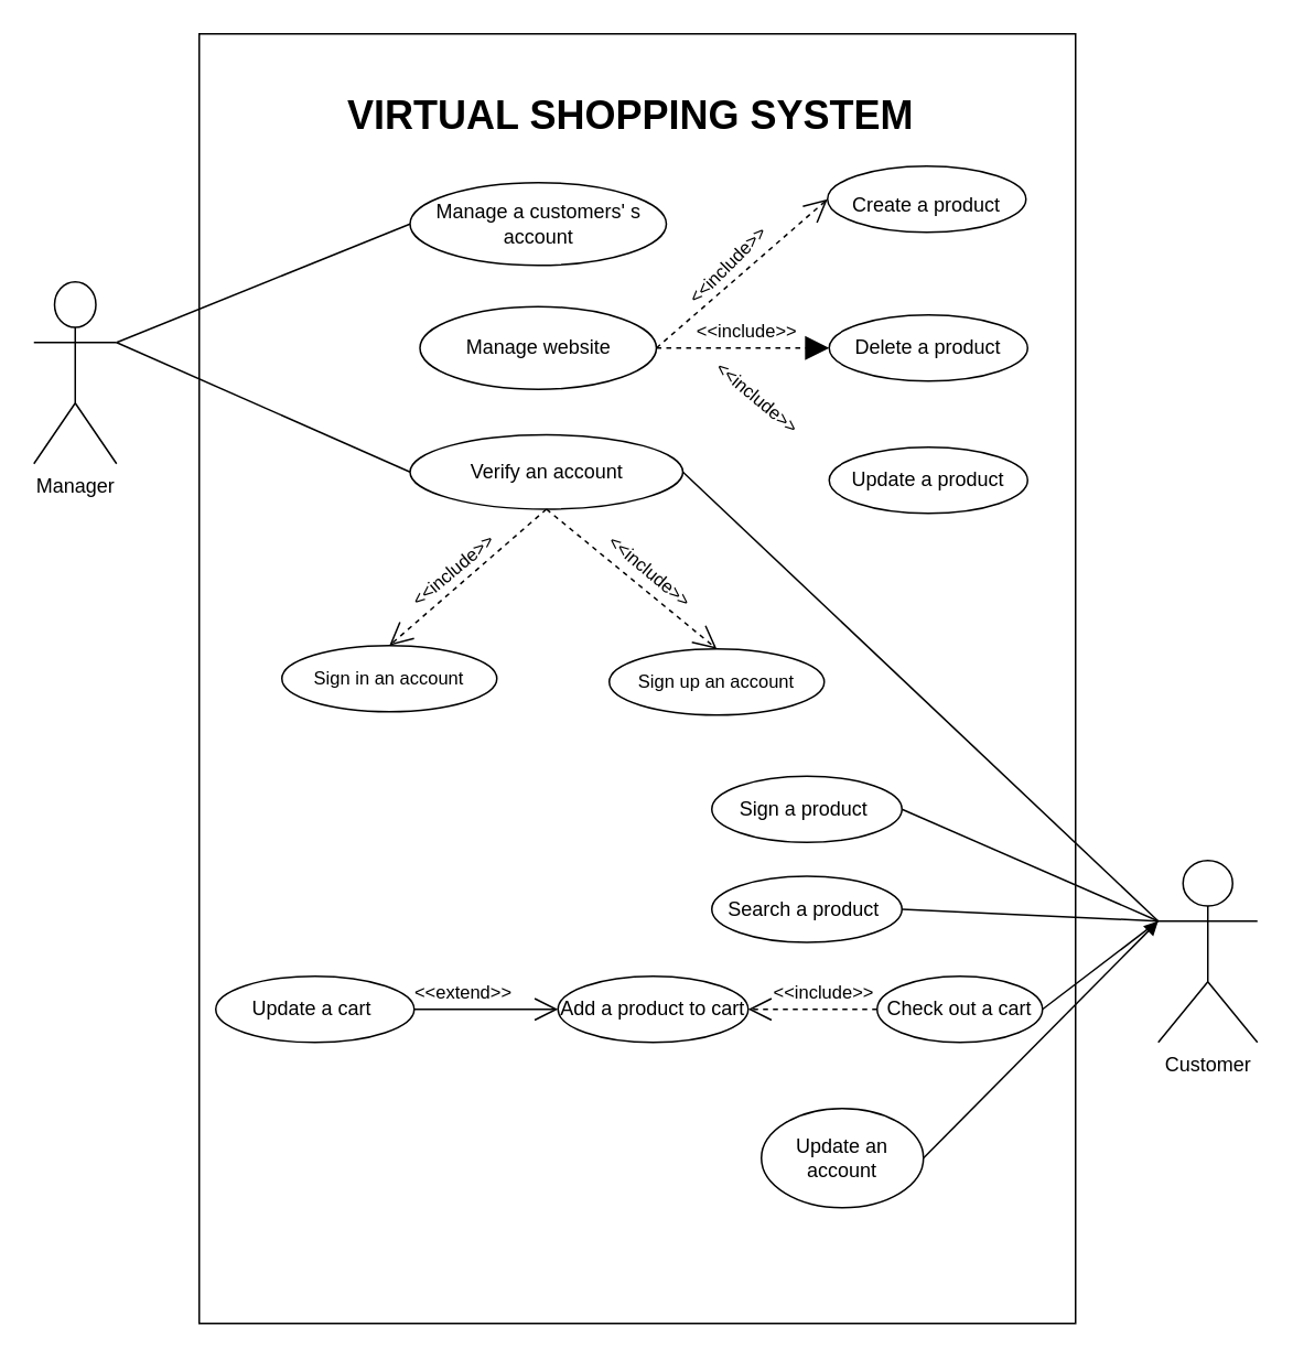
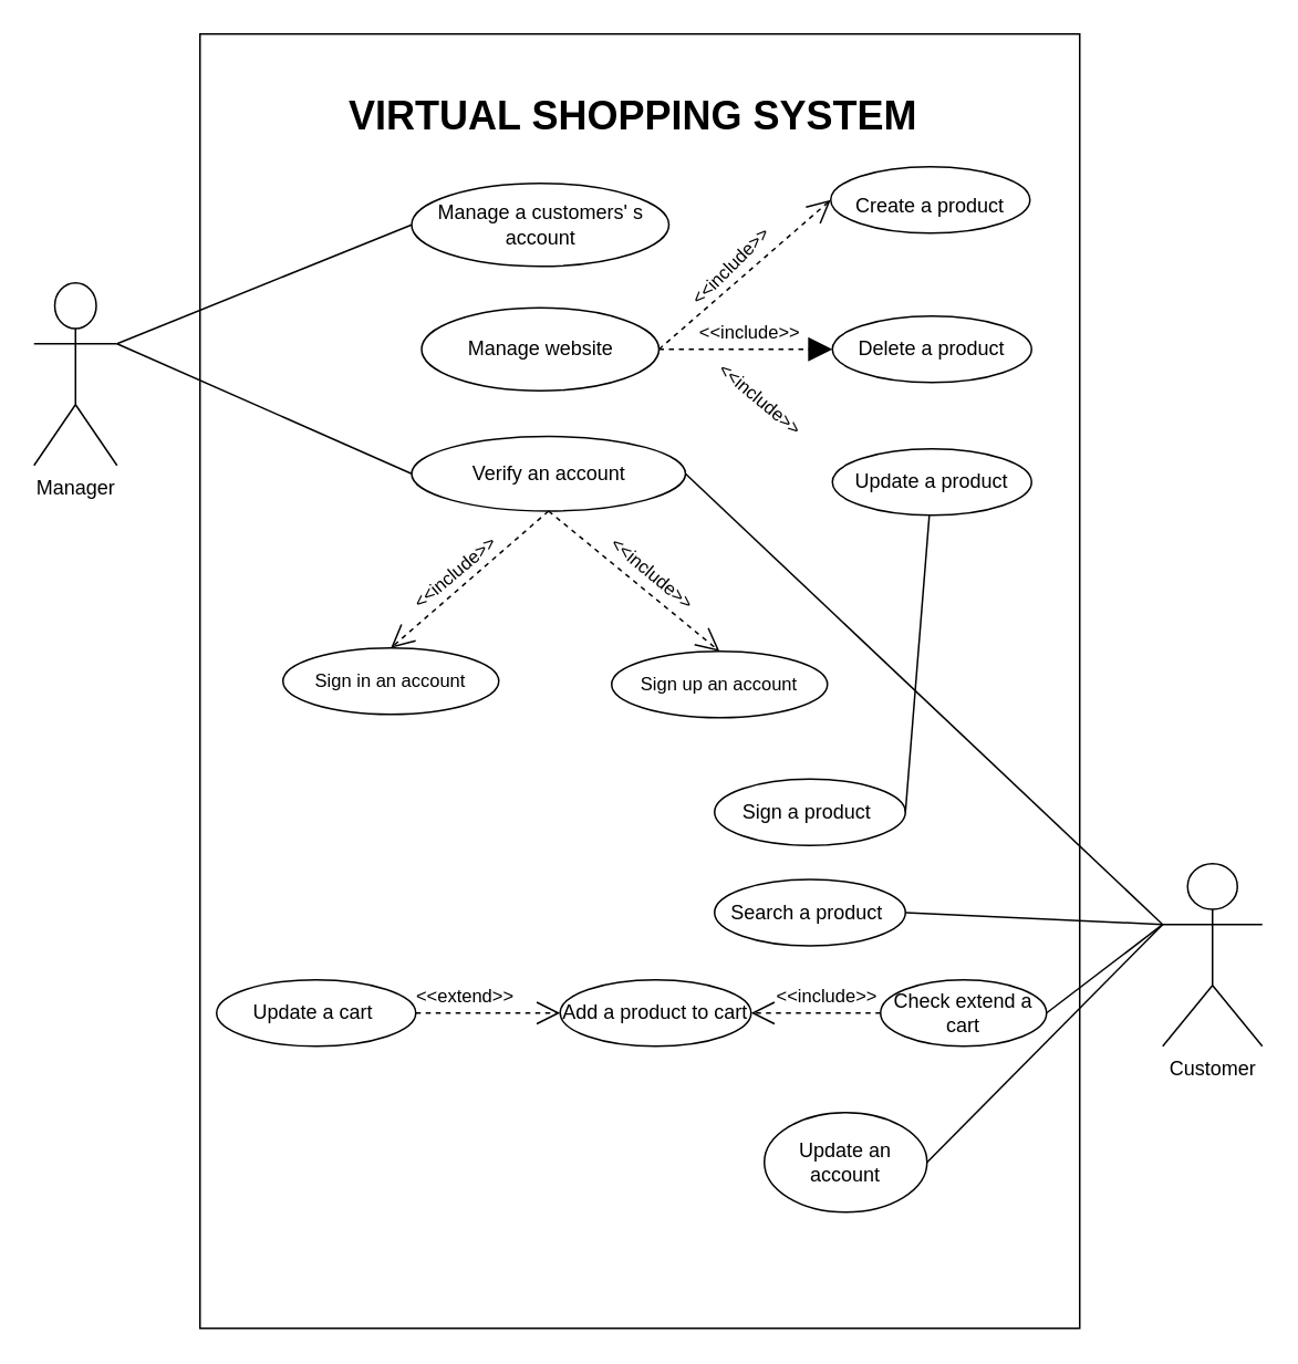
  <mxCell id="0" />
  <mxCell id="1" parent="0" />
  <mxCell id="2" value="" style="rounded=0;whiteSpace=wrap;html=1;" vertex="1" parent="1"><mxGeometry x="120" y="20" width="530" height="780" as="geometry" /></mxCell>
  <mxCell id="3" value="Verify an account" style="ellipse;whiteSpace=wrap;html=1;" vertex="1" parent="1"><mxGeometry x="247.5" y="262.5" width="165" height="45" as="geometry" /></mxCell>
  <mxCell id="4" value="Manage a customers' s account" style="ellipse;whiteSpace=wrap;html=1;" vertex="1" parent="1"><mxGeometry x="247.5" y="110" width="155" height="50" as="geometry" /></mxCell>
  <mxCell id="5" value="Manage website" style="ellipse;whiteSpace=wrap;html=1;" vertex="1" parent="1"><mxGeometry x="253.5" y="185" width="143" height="50" as="geometry" /></mxCell>
  <mxCell id="6" value="Sign a product&amp;nbsp;" style="ellipse;whiteSpace=wrap;html=1;" vertex="1" parent="1"><mxGeometry x="430" y="469" width="115" height="40" as="geometry" /></mxCell>
  <mxCell id="7" value="Search a product&amp;nbsp;" style="ellipse;whiteSpace=wrap;html=1;" vertex="1" parent="1"><mxGeometry x="430" y="529.5" width="115" height="40" as="geometry" /></mxCell>
  <mxCell id="8" value="Update a cart&amp;nbsp;" style="ellipse;whiteSpace=wrap;html=1;" vertex="1" parent="1"><mxGeometry x="130" y="590" width="120" height="40" as="geometry" /></mxCell>
  <mxCell id="9" value="Add a product to cart" style="ellipse;whiteSpace=wrap;html=1;" vertex="1" parent="1"><mxGeometry x="337" y="590" width="115" height="40" as="geometry" /></mxCell>
- <mxCell id="10" value="Check out a cart" style="ellipse;whiteSpace=wrap;html=1;" vertex="1" parent="1"><mxGeometry x="530" y="590" width="100" height="40" as="geometry" /></mxCell>
+ <mxCell id="10" value="Check extend a cart" style="ellipse;whiteSpace=wrap;html=1;" vertex="1" parent="1"><mxGeometry x="530" y="590" width="100" height="40" as="geometry" /></mxCell>
  <mxCell id="11" value="Update an account" style="ellipse;whiteSpace=wrap;html=1;" vertex="1" parent="1"><mxGeometry x="460" y="670" width="98" height="60" as="geometry" /></mxCell>
  <mxCell id="12" value="Manager" style="shape=umlActor;verticalLabelPosition=bottom;labelBackgroundColor=#ffffff;verticalAlign=top;html=1;outlineConnect=0;" vertex="1" parent="1"><mxGeometry x="20" y="170" width="50" height="110" as="geometry" /></mxCell>
  <mxCell id="13" value="Customer" style="shape=umlActor;verticalLabelPosition=bottom;labelBackgroundColor=#ffffff;verticalAlign=top;html=1;outlineConnect=0;" vertex="1" parent="1"><mxGeometry x="700" y="520" width="60" height="110" as="geometry" /></mxCell>
  <mxCell id="14" value="" style="endArrow=none;html=1;exitX=1;exitY=0.333;exitDx=0;exitDy=0;exitPerimeter=0;entryX=0;entryY=0.5;entryDx=0;entryDy=0;" edge="1" parent="1" source="12" target="3"><mxGeometry width="50" height="50" relative="1" as="geometry"><mxPoint x="160" y="340" as="sourcePoint" /><mxPoint x="210" y="290" as="targetPoint" /></mxGeometry></mxCell>
  <mxCell id="15" value="" style="endArrow=none;html=1;entryX=0;entryY=0.5;entryDx=0;entryDy=0;exitX=1;exitY=0.333;exitDx=0;exitDy=0;exitPerimeter=0;" edge="1" parent="1" source="12" target="4"><mxGeometry width="50" height="50" relative="1" as="geometry"><mxPoint x="100" y="320" as="sourcePoint" /><mxPoint x="190" y="300" as="targetPoint" /></mxGeometry></mxCell>
  <mxCell id="16" value="" style="endArrow=none;html=1;entryX=0;entryY=0.333;entryDx=0;entryDy=0;entryPerimeter=0;exitX=1;exitY=0.5;exitDx=0;exitDy=0;" edge="1" parent="1" source="3" target="13"><mxGeometry width="50" height="50" relative="1" as="geometry"><mxPoint x="600" y="340" as="sourcePoint" /><mxPoint x="640" y="590" as="targetPoint" /></mxGeometry></mxCell>
- <mxCell id="17" value="" style="endArrow=none;html=1;entryX=0;entryY=0.333;entryDx=0;entryDy=0;entryPerimeter=0;exitX=1;exitY=0.5;exitDx=0;exitDy=0;" edge="1" parent="1" source="6" target="13"><mxGeometry width="50" height="50" relative="1" as="geometry"><mxPoint x="590" y="670" as="sourcePoint" /><mxPoint x="640" y="620" as="targetPoint" /></mxGeometry></mxCell>
+ <mxCell id="17" value="" style="endArrow=none;html=1;exitX=1;exitY=0.5;exitDx=0;exitDy=0;" edge="1" parent="1" source="6" target="30"><mxGeometry width="50" height="50" relative="1" as="geometry"><mxPoint x="590" y="670" as="sourcePoint" /><mxPoint x="640" y="620" as="targetPoint" /></mxGeometry></mxCell>
  <mxCell id="18" value="" style="endArrow=none;html=1;exitX=1;exitY=0.5;exitDx=0;exitDy=0;entryX=0;entryY=0.333;entryDx=0;entryDy=0;entryPerimeter=0;" edge="1" parent="1" source="7" target="13"><mxGeometry width="50" height="50" relative="1" as="geometry"><mxPoint x="640" y="554" as="sourcePoint" /><mxPoint x="700" y="554" as="targetPoint" /></mxGeometry></mxCell>
  <mxCell id="19" value="" style="endArrow=none;html=1;entryX=0;entryY=0.333;entryDx=0;entryDy=0;entryPerimeter=0;exitX=1;exitY=0.5;exitDx=0;exitDy=0;" edge="1" parent="1" source="10" target="13"><mxGeometry width="50" height="50" relative="1" as="geometry"><mxPoint x="650" y="630" as="sourcePoint" /><mxPoint x="700" y="580" as="targetPoint" /></mxGeometry></mxCell>
  <mxCell id="20" value="" style="endArrow=open;endSize=12;dashed=1;html=1;exitX=0;exitY=0.5;exitDx=0;exitDy=0;entryX=1;entryY=0.5;entryDx=0;entryDy=0;" edge="1" parent="1" source="10" target="9"><mxGeometry x="0.098" y="225" width="160" relative="1" as="geometry"><mxPoint x="345" y="669.5" as="sourcePoint" /><mxPoint x="505" y="669.5" as="targetPoint" /><mxPoint as="offset" /></mxGeometry></mxCell>
- <mxCell id="21" value="" style="endArrow=open;endSize=12;dashed=0;html=1;exitX=1;exitY=0.5;exitDx=0;exitDy=0;entryX=0;entryY=0.5;entryDx=0;entryDy=0;" edge="1" parent="1" source="8" target="9"><mxGeometry x="1" y="100" width="160" relative="1" as="geometry"><mxPoint x="400" y="640" as="sourcePoint" /><mxPoint x="360" y="655" as="targetPoint" /><mxPoint x="100" y="90" as="offset" /></mxGeometry></mxCell>
+ <mxCell id="21" value="" style="endArrow=open;endSize=12;dashed=1;html=1;exitX=1;exitY=0.5;exitDx=0;exitDy=0;entryX=0;entryY=0.5;entryDx=0;entryDy=0;" edge="1" parent="1" source="8" target="9"><mxGeometry x="1" y="100" width="160" relative="1" as="geometry"><mxPoint x="400" y="640" as="sourcePoint" /><mxPoint x="360" y="655" as="targetPoint" /><mxPoint x="100" y="90" as="offset" /></mxGeometry></mxCell>
  <mxCell id="22" value="&amp;lt;&amp;lt;include&amp;gt;&amp;gt;" style="text;html=1;strokeColor=none;fillColor=none;align=center;verticalAlign=middle;whiteSpace=wrap;rounded=0;rotation=0;fontSize=11;" vertex="1" parent="1"><mxGeometry x="477.5" y="590" width="40" height="20" as="geometry" /></mxCell>
  <mxCell id="23" value="&amp;lt;&amp;lt;extend&amp;gt;&amp;gt;" style="text;html=1;strokeColor=none;fillColor=none;align=center;verticalAlign=middle;whiteSpace=wrap;rounded=0;rotation=0;fontSize=11;" vertex="1" parent="1"><mxGeometry x="260" y="590" width="40" height="20" as="geometry" /></mxCell>
- <mxCell id="24" value="" style="endArrow=block;html=1;exitX=1;exitY=0.5;exitDx=0;exitDy=0;entryX=0;entryY=0.333;entryDx=0;entryDy=0;entryPerimeter=0;" edge="1" parent="1" source="11" target="13"><mxGeometry width="50" height="50" relative="1" as="geometry"><mxPoint x="640" y="655" as="sourcePoint" /><mxPoint x="700" y="560" as="targetPoint" /></mxGeometry></mxCell>
+ <mxCell id="24" value="" style="endArrow=none;html=1;exitX=1;exitY=0.5;exitDx=0;exitDy=0;entryX=0;entryY=0.333;entryDx=0;entryDy=0;entryPerimeter=0;" edge="1" parent="1" source="11" target="13"><mxGeometry width="50" height="50" relative="1" as="geometry"><mxPoint x="640" y="655" as="sourcePoint" /><mxPoint x="700" y="560" as="targetPoint" /></mxGeometry></mxCell>
  <mxCell id="25" value="VIRTUAL SHOPPING SYSTEM&amp;nbsp;" style="text;html=1;strokeColor=none;fillColor=none;align=center;verticalAlign=middle;whiteSpace=wrap;rounded=0;fontStyle=1;fontSize=24;" vertex="1" parent="1"><mxGeometry x="148" y="30" width="473" height="80" as="geometry" /></mxCell>
  <mxCell id="26" value="" style="endArrow=block;endSize=12;dashed=1;html=1;exitX=1;exitY=0.5;exitDx=0;exitDy=0;entryX=0;entryY=0.5;entryDx=0;entryDy=0;" edge="1" parent="1" source="5" target="29"><mxGeometry x="0.098" y="225" width="160" relative="1" as="geometry"><mxPoint x="535" y="290" as="sourcePoint" /><mxPoint x="460" y="290" as="targetPoint" /><mxPoint as="offset" /></mxGeometry></mxCell>
  <mxCell id="27" value="" style="endArrow=open;endSize=12;dashed=1;html=1;exitX=1;exitY=0.5;exitDx=0;exitDy=0;entryX=0;entryY=0.5;entryDx=0;entryDy=0;" edge="1" parent="1" source="5" target="28"><mxGeometry x="0.098" y="225" width="160" relative="1" as="geometry"><mxPoint x="552.5" y="239.5" as="sourcePoint" /><mxPoint x="477.5" y="239.5" as="targetPoint" /><mxPoint as="offset" /></mxGeometry></mxCell>
  <mxCell id="28" value="&lt;span style=&quot;font-size: 12px&quot;&gt;Create a product&lt;/span&gt;" style="ellipse;whiteSpace=wrap;html=1;fontSize=24;" vertex="1" parent="1"><mxGeometry x="500" y="100" width="120" height="40" as="geometry" /></mxCell>
  <mxCell id="29" value="Delete a product" style="ellipse;whiteSpace=wrap;html=1;" vertex="1" parent="1"><mxGeometry x="501" y="190" width="120" height="40" as="geometry" /></mxCell>
  <mxCell id="30" value="Update a product" style="ellipse;whiteSpace=wrap;html=1;" vertex="1" parent="1"><mxGeometry x="501" y="270" width="120" height="40" as="geometry" /></mxCell>
  <mxCell id="31" value="&amp;lt;&amp;lt;include&amp;gt;&amp;gt;" style="text;html=1;strokeColor=none;fillColor=none;align=center;verticalAlign=middle;whiteSpace=wrap;rounded=0;rotation=-45;fontSize=11;" vertex="1" parent="1"><mxGeometry x="420" y="150" width="40" height="20" as="geometry" /></mxCell>
  <mxCell id="32" value="&amp;lt;&amp;lt;include&amp;gt;&amp;gt;" style="text;html=1;strokeColor=none;fillColor=none;align=center;verticalAlign=middle;whiteSpace=wrap;rounded=0;rotation=0;fontSize=11;" vertex="1" parent="1"><mxGeometry x="433" y="190" width="37" height="20" as="geometry" /></mxCell>
  <mxCell id="33" value="&amp;lt;&amp;lt;include&amp;gt;&amp;gt;" style="text;html=1;strokeColor=none;fillColor=none;align=center;verticalAlign=middle;whiteSpace=wrap;rounded=0;rotation=40;fontSize=11;" vertex="1" parent="1"><mxGeometry x="437.5" y="230" width="40" height="20" as="geometry" /></mxCell>
  <mxCell id="34" value="Sign in an account" style="ellipse;whiteSpace=wrap;html=1;fontSize=11;" vertex="1" parent="1"><mxGeometry x="170" y="390" width="130" height="40" as="geometry" /></mxCell>
  <mxCell id="35" value="Sign up an account" style="ellipse;whiteSpace=wrap;html=1;fontSize=11;" vertex="1" parent="1"><mxGeometry x="368" y="392" width="130" height="40" as="geometry" /></mxCell>
  <mxCell id="36" value="" style="endArrow=open;endSize=12;dashed=1;html=1;exitX=0.5;exitY=1;exitDx=0;exitDy=0;entryX=0.5;entryY=0;entryDx=0;entryDy=0;" edge="1" parent="1" source="3" target="34"><mxGeometry x="0.098" y="225" width="160" relative="1" as="geometry"><mxPoint x="255" y="360" as="sourcePoint" /><mxPoint x="327.5" y="360" as="targetPoint" /><mxPoint as="offset" /></mxGeometry></mxCell>
  <mxCell id="37" value="" style="endArrow=open;endSize=12;dashed=1;html=1;exitX=0.5;exitY=1;exitDx=0;exitDy=0;entryX=0.5;entryY=0;entryDx=0;entryDy=0;" edge="1" parent="1" source="3" target="35"><mxGeometry x="0.098" y="225" width="160" relative="1" as="geometry"><mxPoint x="335" y="335" as="sourcePoint" /><mxPoint x="229.5" y="352.5" as="targetPoint" /><mxPoint as="offset" /></mxGeometry></mxCell>
  <mxCell id="38" value="&amp;lt;&amp;lt;include&amp;gt;&amp;gt;" style="text;html=1;strokeColor=none;fillColor=none;align=center;verticalAlign=middle;whiteSpace=wrap;rounded=0;rotation=40;fontSize=11;" vertex="1" parent="1"><mxGeometry x="372.5" y="335" width="40" height="20" as="geometry" /></mxCell>
  <mxCell id="39" value="&amp;lt;&amp;lt;include&amp;gt;&amp;gt;" style="text;html=1;strokeColor=none;fillColor=none;align=center;verticalAlign=middle;whiteSpace=wrap;rounded=0;rotation=-40;fontSize=11;" vertex="1" parent="1"><mxGeometry x="253.5" y="335" width="40" height="20" as="geometry" /></mxCell>
